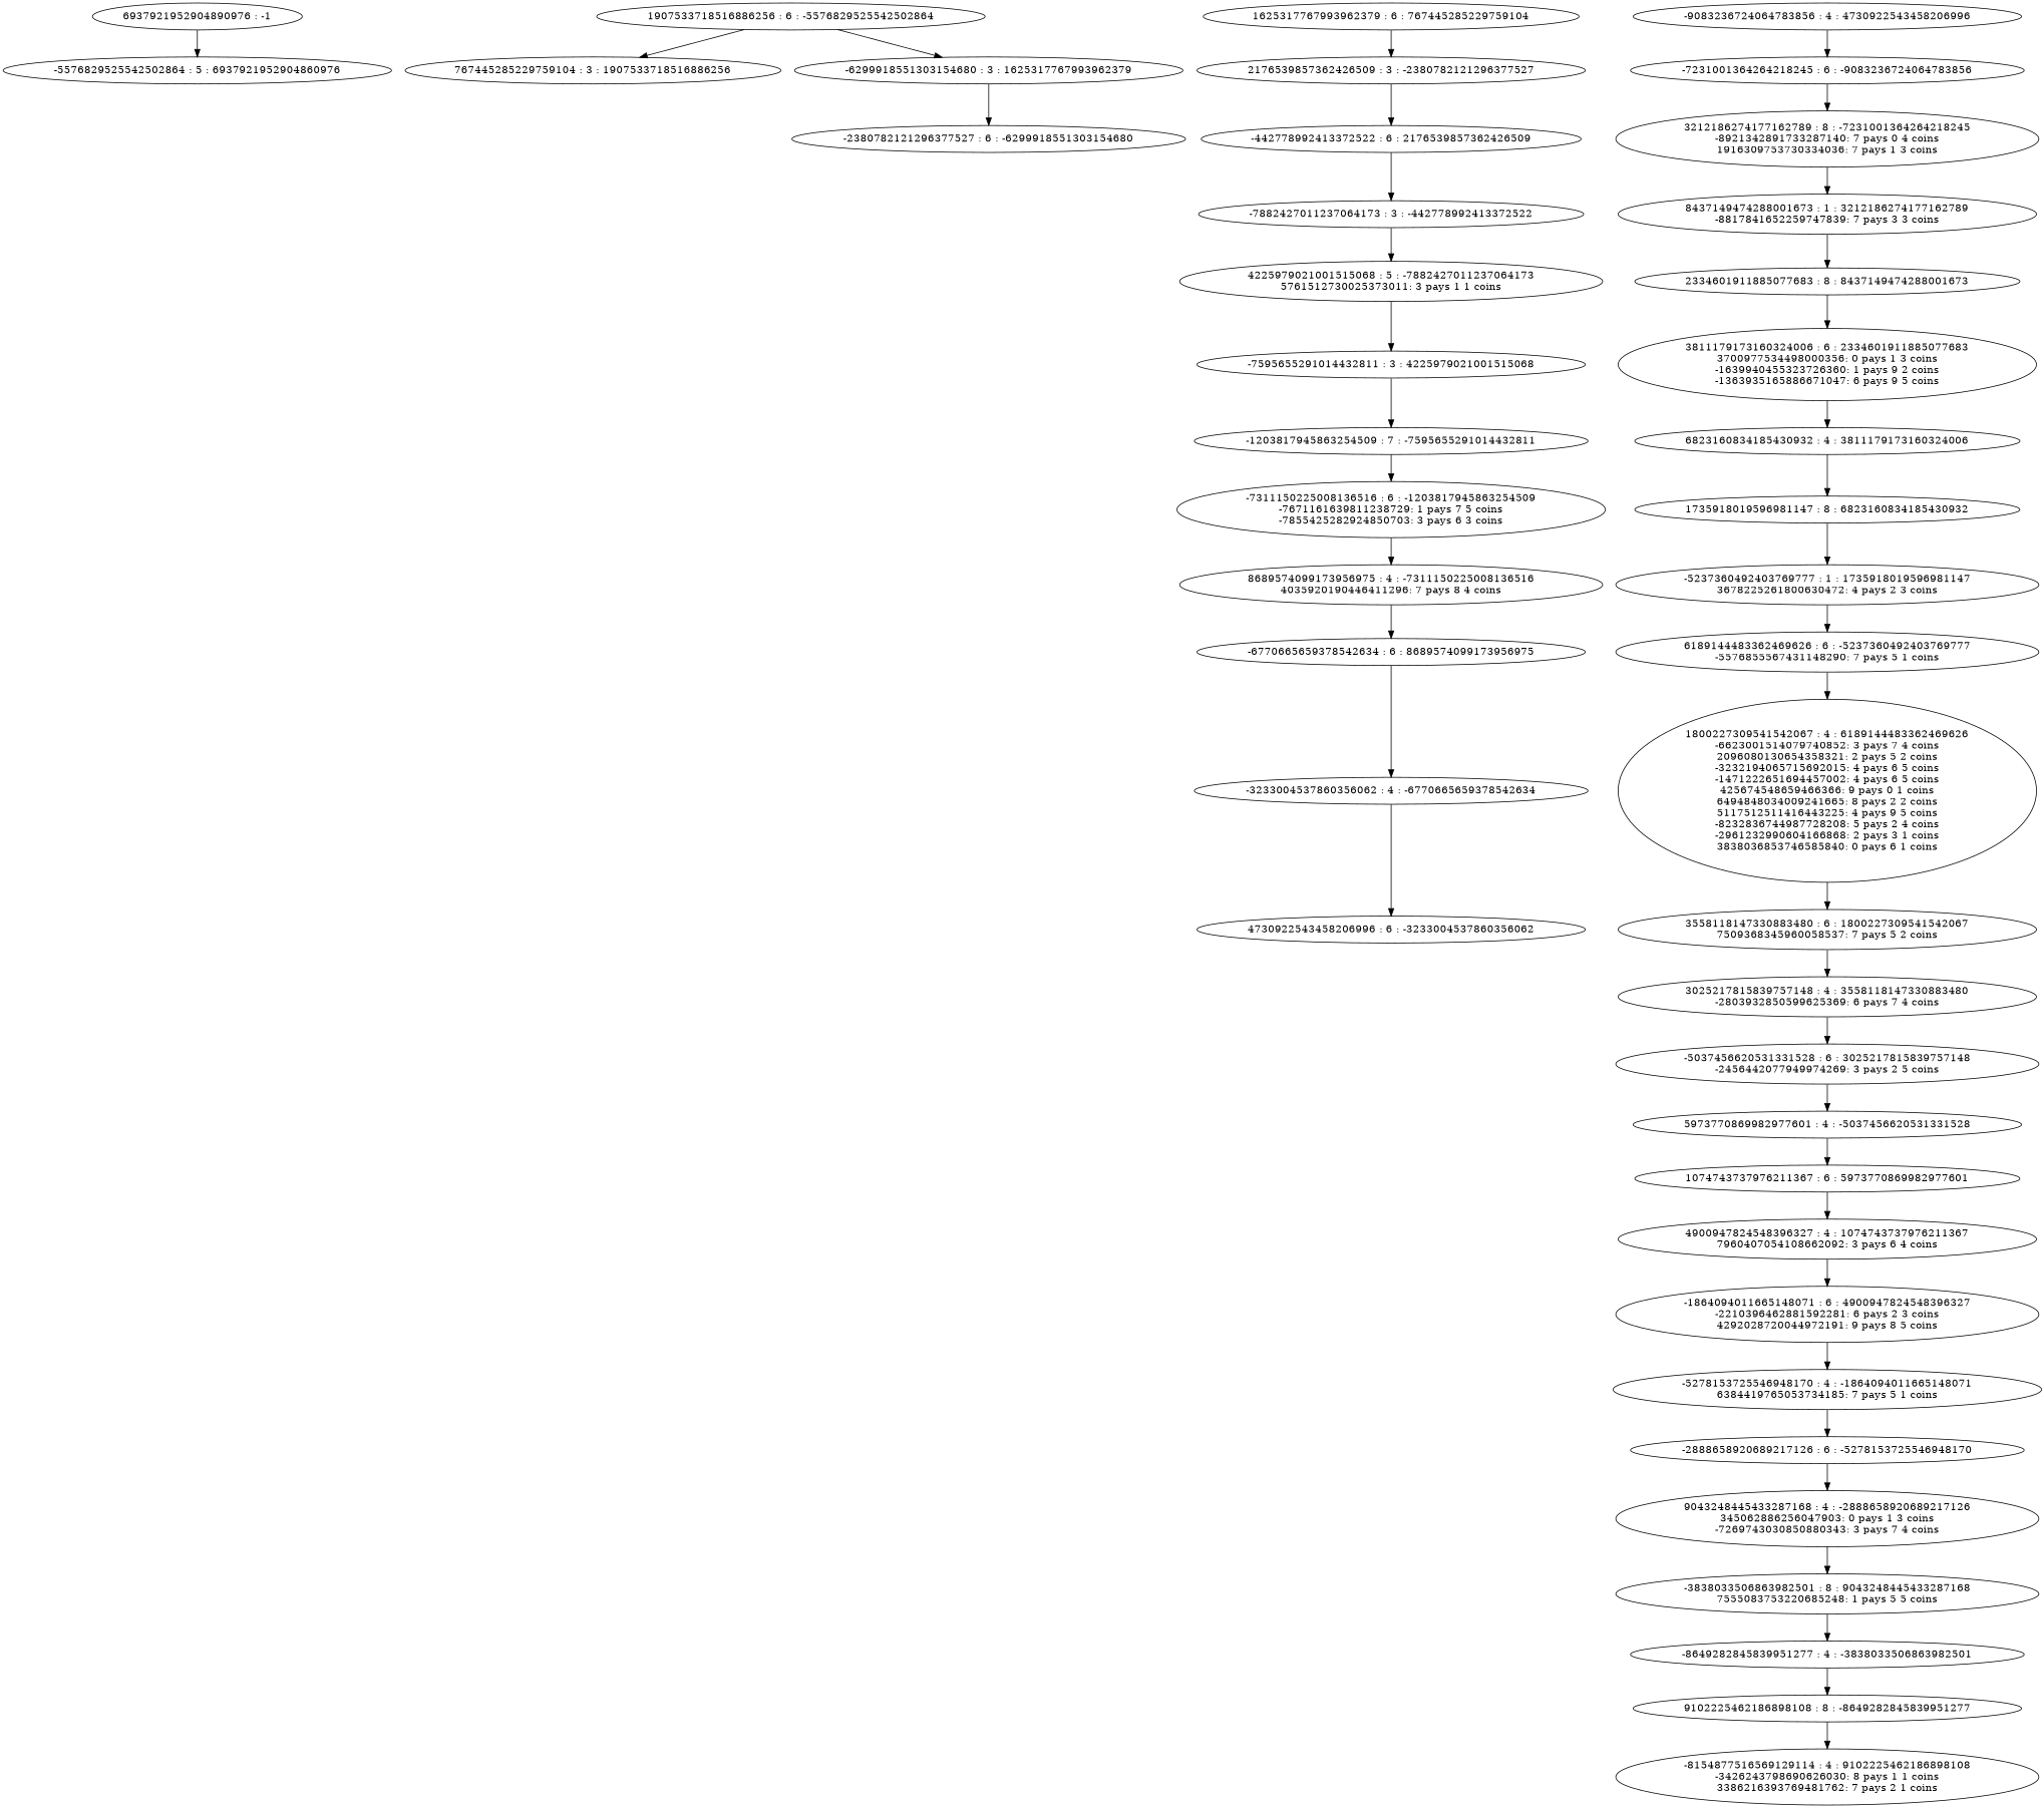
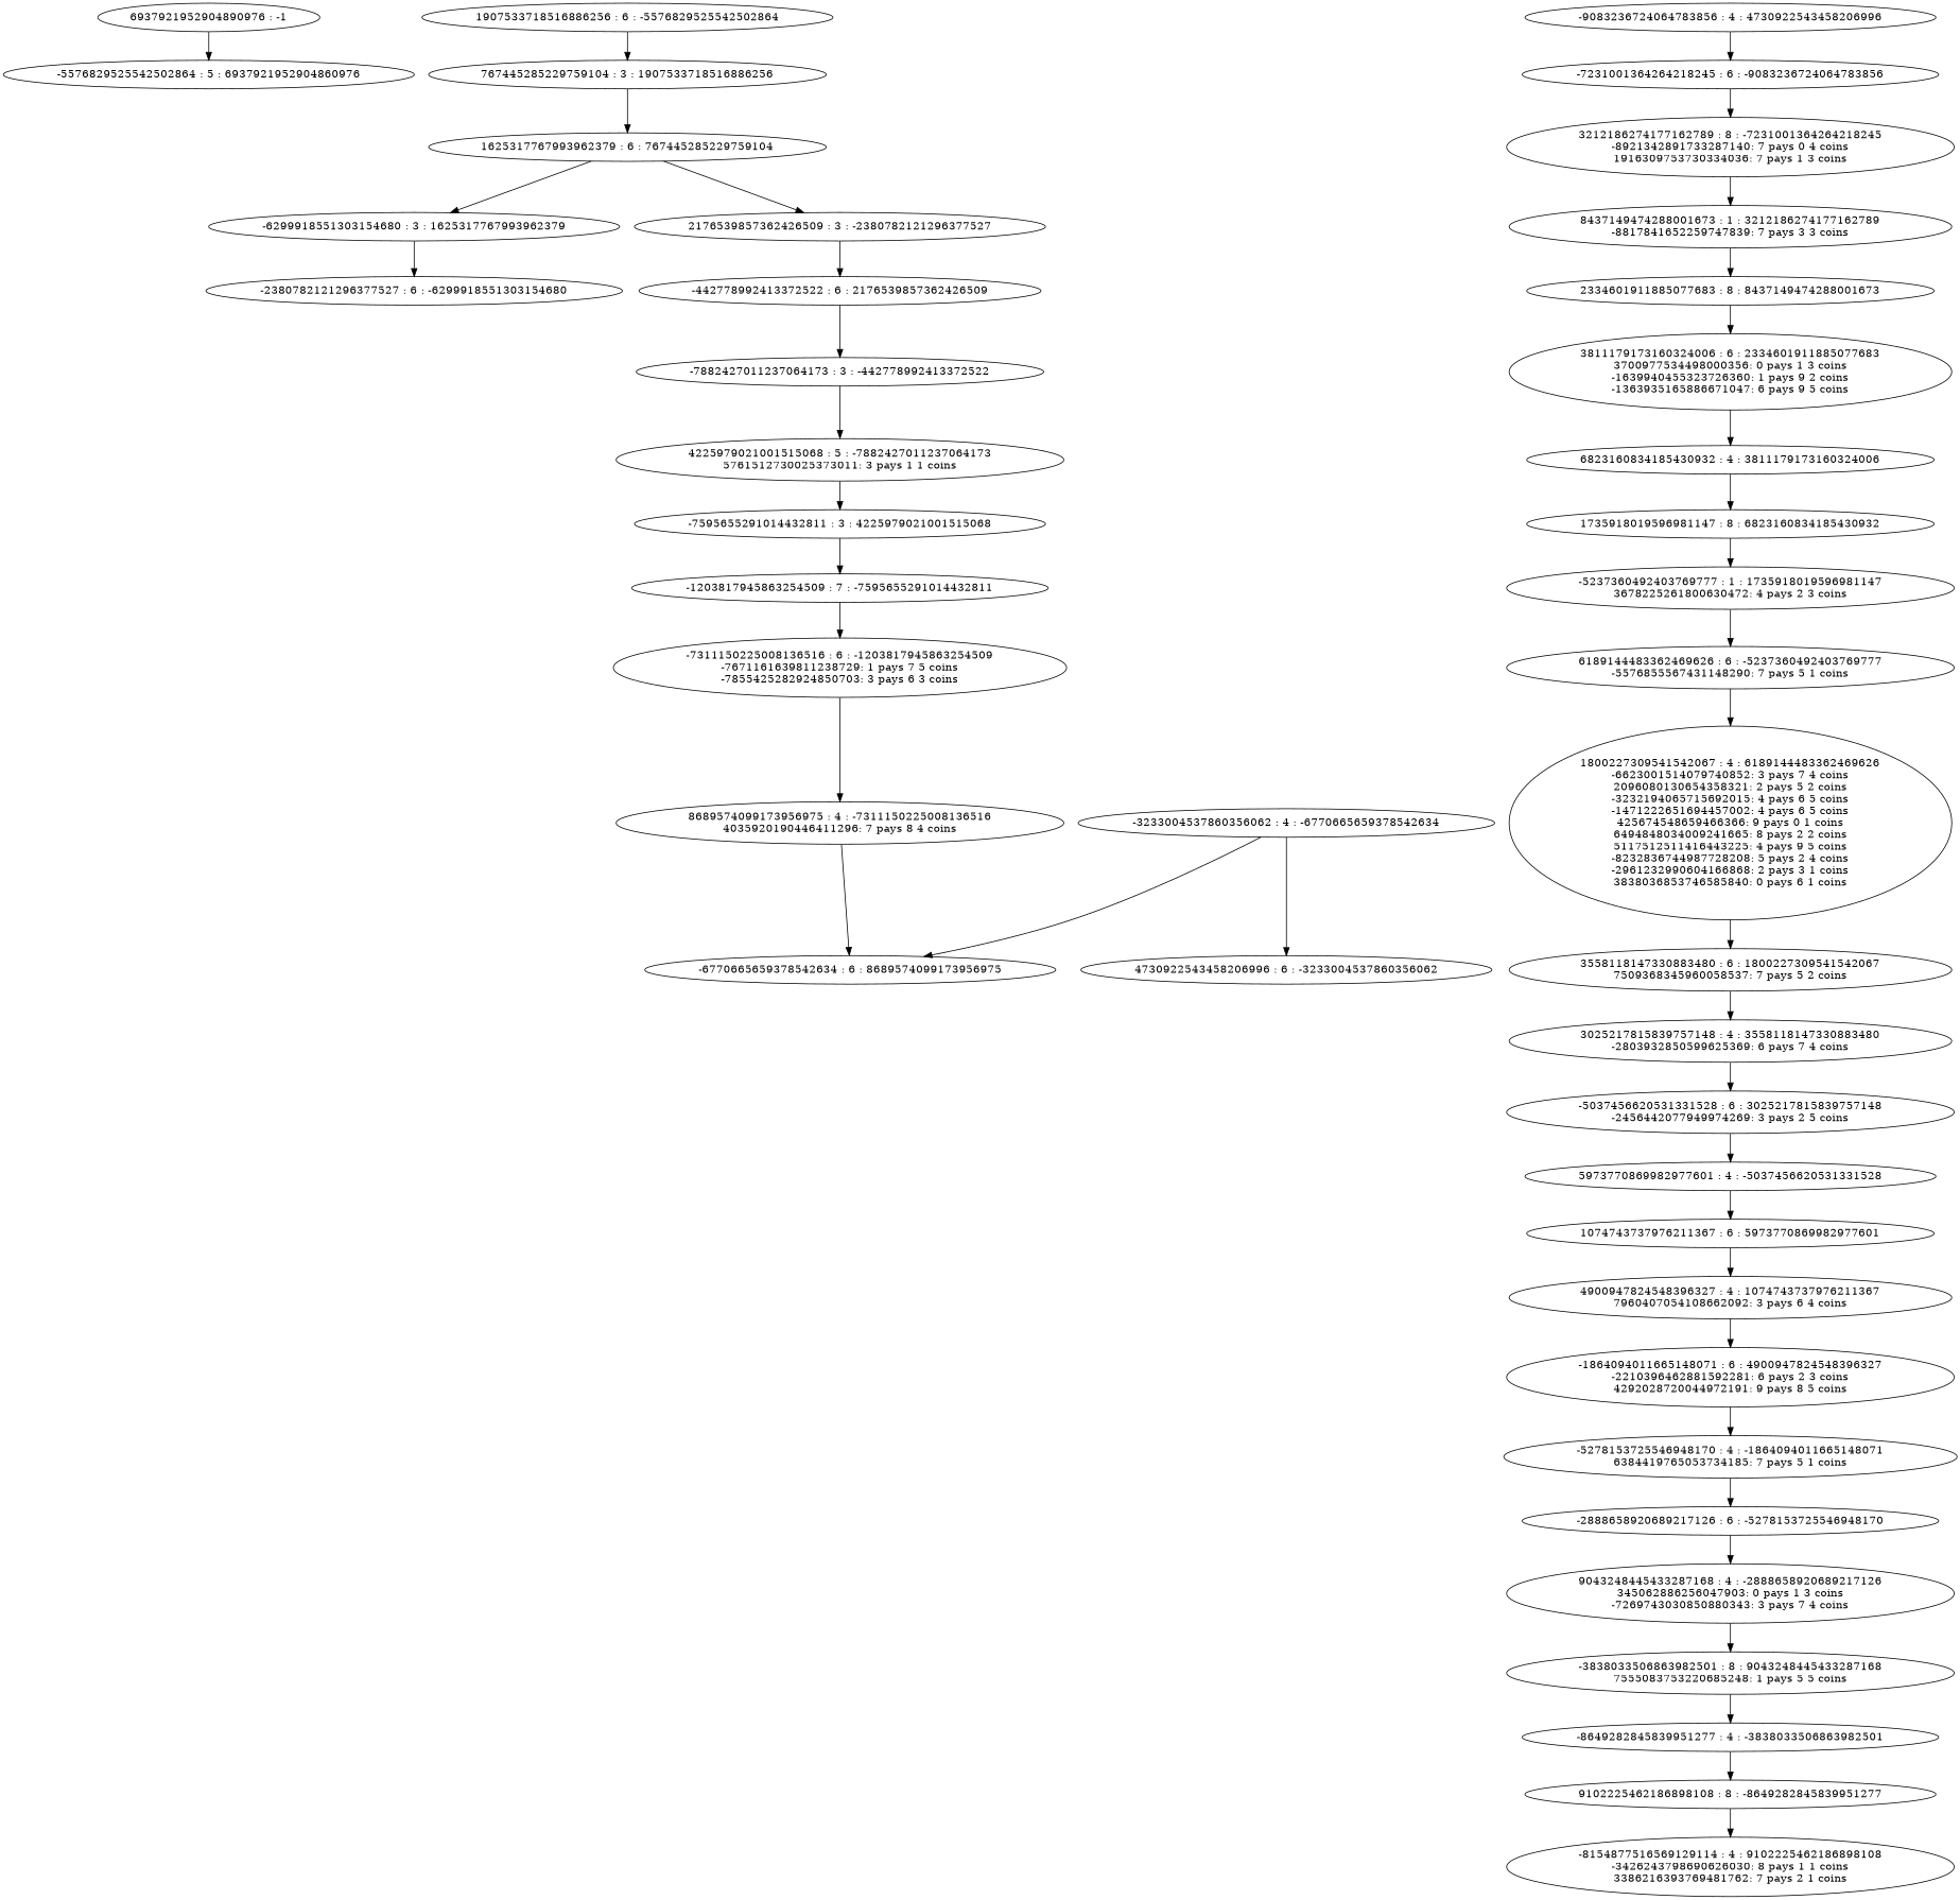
  digraph {
    n1 [label="6937921952904890976 : -1"]
    n2 [label="-5576829525542502864 : 5 : 6937921952904860976\n"]
    n3 [label="1907533718516886256 : 6 : -5576829525542502864\n"]
    n4 [label="767445285229759104 : 3 : 1907533718516886256\n"]
    n5 [label="1625317767993962379 : 6 : 767445285229759104\n"]
    n6 [label="-6299918551303154680 : 3 : 1625317767993962379\n"]
    n7 [label="2176539857362426509 : 3 : -2380782121296377527\n"]
    n8 [label="-2380782121296377527 : 6 : -6299918551303154680\n"]
    n9 [label="-442778992413372522 : 6 : 2176539857362426509\n"]
    n10 [label="-7882427011237064173 : 3 : -442778992413372522\n"]
    n11 [label="4225979021001515068 : 5 : -7882427011237064173\n5761512730025373011: 3 pays 1 1 coins\n"]
    n12 [label="-7595655291014432811 : 3 : 4225979021001515068\n"]
    n13 [label="-1203817945863254509 : 7 : -7595655291014432811\n"]
    n14 [label="-7311150225008136516 : 6 : -1203817945863254509\n-7671161639811238729: 1 pays 7 5 coins\n-7855425282924850703: 3 pays 6 3 coins\n"]
    n15 [label="8689574099173956975 : 4 : -7311150225008136516\n4035920190446411296: 7 pays 8 4 coins\n"]
    n16 [label="-6770665659378542634 : 6 : 8689574099173956975\n"]
    n17 [label="-3233004537860356062 : 4 : -6770665659378542634\n"]
    n18 [label="4730922543458206996 : 6 : -3233004537860356062\n"]
    n19 [label="-9083236724064783856 : 4 : 4730922543458206996\n"]
    n20 [label="-7231001364264218245 : 6 : -9083236724064783856\n"]
    n21 [label="3212186274177162789 : 8 : -7231001364264218245\n-8921342891733287140: 7 pays 0 4 coins\n1916309753730334036: 7 pays 1 3 coins\n"]
    n22 [label="8437149474288001673 : 1 : 3212186274177162789\n-8817841652259747839: 7 pays 3 3 coins\n"]
    n23 [label="2334601911885077683 : 8 : 8437149474288001673\n"]
    n24 [label="3811179173160324006 : 6 : 2334601911885077683\n3700977534498000356: 0 pays 1 3 coins\n-1639940455323726360: 1 pays 9 2 coins\n-1363935165886671047: 6 pays 9 5 coins\n"]
    n25 [label="6823160834185430932 : 4 : 3811179173160324006\n"]
    n26 [label="1735918019596981147 : 8 : 6823160834185430932\n"]
    n27 [label="-5237360492403769777 : 1 : 1735918019596981147\n3678225261800630472: 4 pays 2 3 coins\n"]
    n28 [label="6189144483362469626 : 6 : -5237360492403769777\n-5576855567431148290: 7 pays 5 1 coins\n"]
    n29 [label="1800227309541542067 : 4 : 6189144483362469626\n-6623001514079740852: 3 pays 7 4 coins\n2096080130654358321: 2 pays 5 2 coins\n-3232194065715692015: 4 pays 6 5 coins\n-1471222651694457002: 4 pays 6 5 coins\n425674548659466366: 9 pays 0 1 coins\n6494848034009241665: 8 pays 2 2 coins\n5117512511416443225: 4 pays 9 5 coins\n-8232836744987728208: 5 pays 2 4 coins\n-2961232990604166868: 2 pays 3 1 coins\n3838036853746585840: 0 pays 6 1 coins\n"]
    n30 [label="3558118147330883480 : 6 : 1800227309541542067\n7509368345960058537: 7 pays 5 2 coins\n"]
    n31 [label="3025217815839757148 : 4 : 3558118147330883480\n-2803932850599625369: 6 pays 7 4 coins\n"]
    n32 [label="-5037456620531331528 : 6 : 3025217815839757148\n-2456442077949974269: 3 pays 2 5 coins\n"]
    n33 [label="5973770869982977601 : 4 : -5037456620531331528\n"]
    n34 [label="1074743737976211367 : 6 : 5973770869982977601\n"]
    n35 [label="4900947824548396327 : 4 : 1074743737976211367\n7960407054108662092: 3 pays 6 4 coins\n"]
    n36 [label="-1864094011665148071 : 6 : 4900947824548396327\n-2210396462881592281: 6 pays 2 3 coins\n4292028720044972191: 9 pays 8 5 coins\n"]
    n37 [label="-5278153725546948170 : 4 : -1864094011665148071\n6384419765053734185: 7 pays 5 1 coins\n"]
    n38 [label="-2888658920689217126 : 6 : -5278153725546948170\n"]
    n39 [label="9043248445433287168 : 4 : -2888658920689217126\n345062886256047903: 0 pays 1 3 coins\n-7269743030850880343: 3 pays 7 4 coins\n"]
    n40 [label="-3838033506863982501 : 8 : 9043248445433287168\n7555083753220685248: 1 pays 5 5 coins\n"]
    n41 [label="-8649282845839951277 : 4 : -3838033506863982501\n"]
    n42 [label="9102225462186898108 : 8 : -8649282845839951277\n"]
    n43 [label="-8154877516569129114 : 4 : 9102225462186898108\n-3426243798690626030: 8 pays 1 1 coins\n3386216393769481762: 7 pays 2 1 coins\n"]
    n1 -> n2
    n3 -> n4
-   n3 -> n6
+   n4 -> n5
+   n5 -> n6
    n5 -> n7
    n6 -> n8
    n7 -> n9
    n9 -> n10
    n10 -> n11
    n11 -> n12
    n12 -> n13
    n13 -> n14
    n14 -> n15
    n15 -> n16
-   n16 -> n17
+   n17 -> n16
    n17 -> n18
    n19 -> n20
    n20 -> n21
    n21 -> n22
    n22 -> n23
    n23 -> n24
    n24 -> n25
    n25 -> n26
    n26 -> n27
    n27 -> n28
    n28 -> n29
    n29 -> n30
    n30 -> n31
    n31 -> n32
    n32 -> n33
    n33 -> n34
    n34 -> n35
    n35 -> n36
    n36 -> n37
    n37 -> n38
    n38 -> n39
    n39 -> n40
    n40 -> n41
    n41 -> n42
    n42 -> n43
  }
